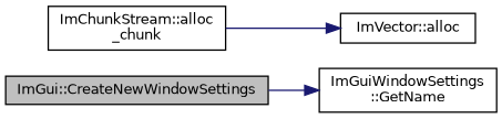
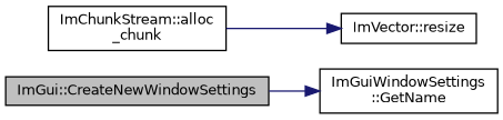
  digraph {
    rankdir=LR
    node [color=black fillcolor=white fontname=Helvetica fontsize=10 shape=record style=filled]
    edge [color=midnightblue fontname=Helvetica fontsize=10 labelfontname=Helvetica labelfontsize=10 style=solid]
    n1 [fillcolor=grey75 fontcolor=black height=0.2 label="ImGui::CreateNewWindowSettings" width=0.4]
    n2 [height=0.2 label="ImGuiWindowSettings\l::GetName" width=0.4]
    n3 [height=0.2 label="ImChunkStream::alloc\l_chunk" width=0.4]
-   n4 [height=0.2 label="ImVector::alloc" width=0.4]
+   n4 [height=0.2 label="ImVector::resize" width=0.4]
    n1 -> n2
    n3 -> n4
  }
